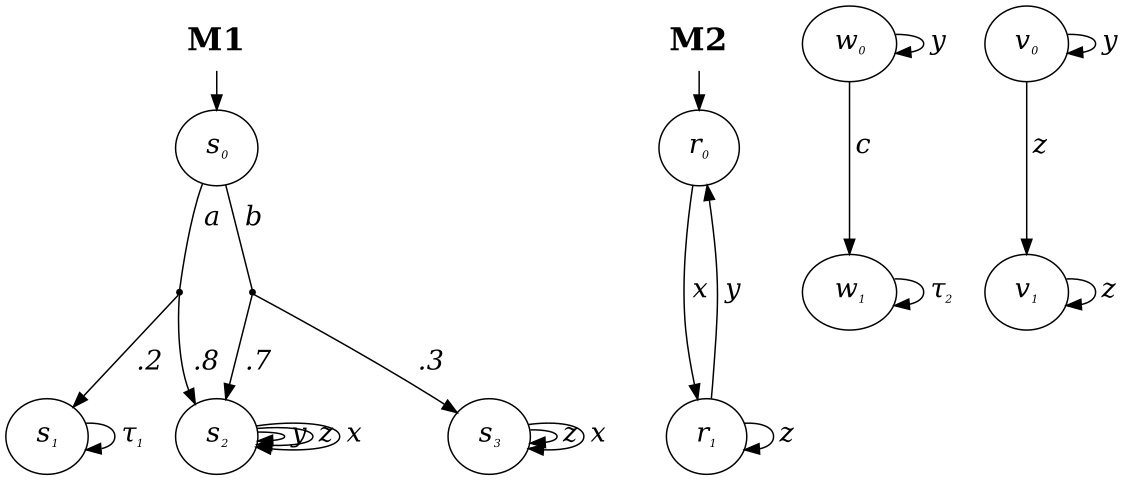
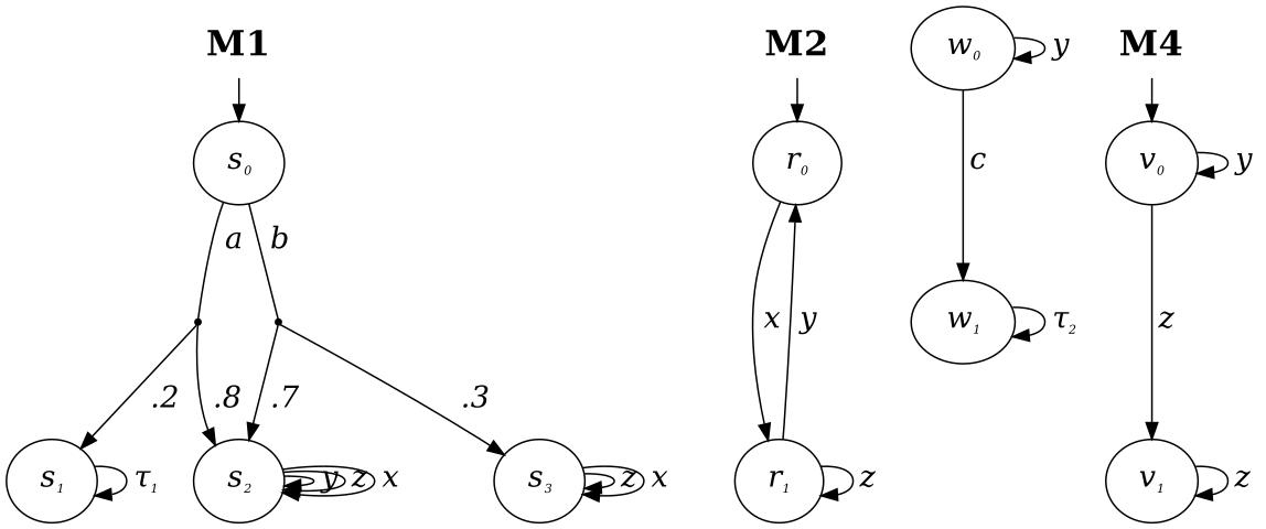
  digraph {
    rankdir=TB
    ranksep=0.25
    node [fontsize=18]
    edge [fontsize=18 minlen=2]
    n1 [fontsize=21.599999999999998 label=<<b>M1</b>> shape=none]
    n2 [label=<<i><table cellpadding="2" border="0" cellborder="0"><tr><td>s<sub><font point-size="9.0">0</font></sub></td></tr></table></i>>]
    p_point_s0_a [shape=point]
    p_point_s0_b [shape=point]
    n5 [label=<<i><table cellpadding="2" border="0" cellborder="0"><tr><td>s<sub><font point-size="9.0">1</font></sub></td></tr></table></i>>]
    n6 [label=<<i><table cellpadding="2" border="0" cellborder="0"><tr><td>s<sub><font point-size="9.0">2</font></sub></td></tr></table></i>>]
    n7 [label=<<i><table cellpadding="2" border="0" cellborder="0"><tr><td>s<sub><font point-size="9.0">3</font></sub></td></tr></table></i>>]
    n8 [fontsize=21.599999999999998 label=<<b>M2</b>> shape=none]
    n9 [label=<<i><table cellpadding="2" border="0" cellborder="0"><tr><td>r<sub><font point-size="9.0">0</font></sub></td></tr></table></i>>]
    n10 [label=<<i><table cellpadding="2" border="0" cellborder="0"><tr><td>r<sub><font point-size="9.0">1</font></sub></td></tr></table></i>>]
    n11 [label=<<i><table cellpadding="2" border="0" cellborder="0"><tr><td>w<sub><font point-size="9.0">0</font></sub></td></tr></table></i>>]
    n12 [label=<<i><table cellpadding="2" border="0" cellborder="0"><tr><td>w<sub><font point-size="9.0">1</font></sub></td></tr></table></i>>]
+   n13 [fontsize=21.599999999999998 label=<<b>M4</b>> shape=none]
    n14 [label=<<i><table cellpadding="2" border="0" cellborder="0"><tr><td>v<sub><font point-size="9.0">0</font></sub></td></tr></table></i>>]
    n15 [label=<<i><table cellpadding="2" border="0" cellborder="0"><tr><td>v<sub><font point-size="9.0">1</font></sub></td></tr></table></i>>]
    n1 -> n2 [minlen=""]
    n2 -> p_point_s0_a [arrowhead=none label=<<i><table cellpadding="2" border="0" cellborder="0"><tr><td>a</td></tr></table></i>> minlen=""]
    n2 -> p_point_s0_b [arrowhead=none label=<<i><table cellpadding="2" border="0" cellborder="0"><tr><td>b</td></tr></table></i>> minlen=""]
    p_point_s0_a -> n5 [label=<<i><table cellpadding="2" border="0" cellborder="0"><tr><td>.2</td></tr></table></i>> minlen=""]
    p_point_s0_a -> n6 [label=<<i><table cellpadding="2" border="0" cellborder="0"><tr><td>.8</td></tr></table></i>> minlen=""]
    p_point_s0_b -> n6 [label=<<i><table cellpadding="2" border="0" cellborder="0"><tr><td>.7</td></tr></table></i>> minlen=""]
    p_point_s0_b -> n7 [label=<<i><table cellpadding="2" border="0" cellborder="0"><tr><td>.3</td></tr></table></i>> minlen=""]
    n5 -> n5 [label=<<i><table cellpadding="2" border="0" cellborder="0"><tr><td>&tau;<sub><font point-size="9.0">1</font></sub></td></tr></table></i>>]
    n6 -> n6 [label=<<i><table cellpadding="2" border="0" cellborder="0"><tr><td>y</td></tr></table></i>>]
    n6 -> n6 [label=<<i><table cellpadding="2" border="0" cellborder="0"><tr><td>z</td></tr></table></i>>]
    n6 -> n6 [label=<<i><table cellpadding="2" border="0" cellborder="0"><tr><td>x</td></tr></table></i>>]
    n7 -> n7 [label=<<i><table cellpadding="2" border="0" cellborder="0"><tr><td>z</td></tr></table></i>>]
    n7 -> n7 [label=<<i><table cellpadding="2" border="0" cellborder="0"><tr><td>x</td></tr></table></i>>]
    n8 -> n9 [minlen=""]
    n9 -> n10 [label=<<i><table cellpadding="2" border="0" cellborder="0"><tr><td>x</td></tr></table></i>>]
    n10 -> n9 [label=<<i><table cellpadding="2" border="0" cellborder="0"><tr><td>y</td></tr></table></i>>]
    n10 -> n10 [label=<<i><table cellpadding="2" border="0" cellborder="0"><tr><td>z</td></tr></table></i>>]
    n11 -> n11 [label=<<i><table cellpadding="2" border="0" cellborder="0"><tr><td>y</td></tr></table></i>>]
    n11 -> n12 [label=<<i><table cellpadding="2" border="0" cellborder="0"><tr><td>c</td></tr></table></i>>]
    n12 -> n12 [label=<<i><table cellpadding="2" border="0" cellborder="0"><tr><td>&tau;<sub><font point-size="9.0">2</font></sub></td></tr></table></i>>]
+   n13 -> n14 [minlen=""]
    n14 -> n14 [label=<<i><table cellpadding="2" border="0" cellborder="0"><tr><td>y</td></tr></table></i>>]
    n14 -> n15 [label=<<i><table cellpadding="2" border="0" cellborder="0"><tr><td>z</td></tr></table></i>>]
    n15 -> n15 [label=<<i><table cellpadding="2" border="0" cellborder="0"><tr><td>z</td></tr></table></i>>]
  }
